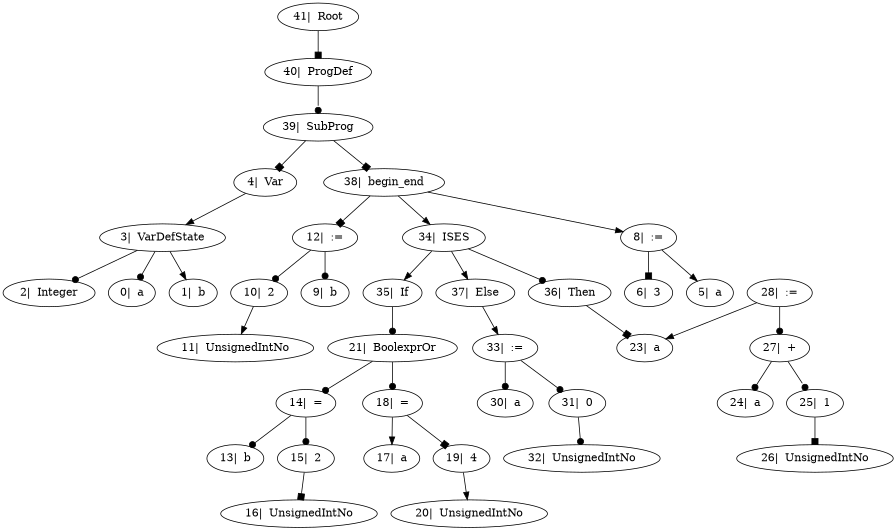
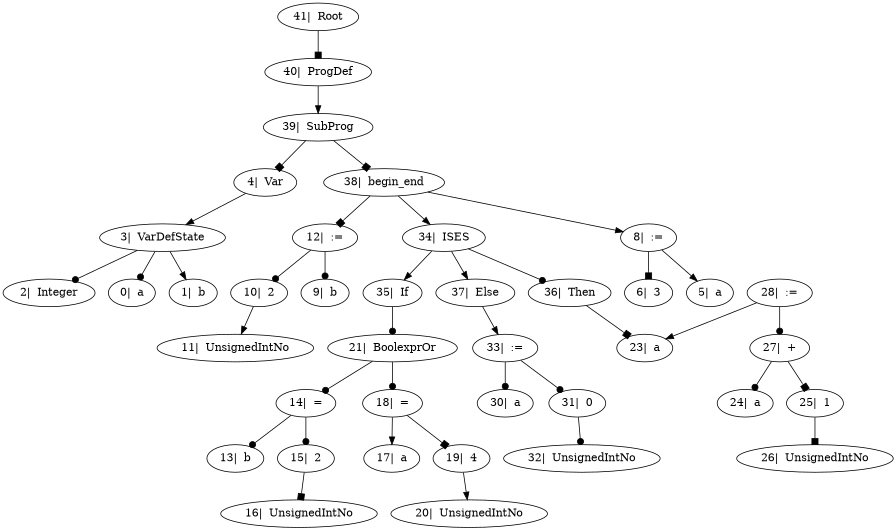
  digraph {
    edge [arrowhead=dot]
    "41|  Root"
    "40|  ProgDef"
    "39|  SubProg"
    "4|  Var"
    "38|  begin_end"
    "3|  VarDefState"
    "8|  :="
    "12|  :="
    "34|  ISES"
    "0|  a"
    "1|  b"
    "2|  Integer"
    "5|  a"
    "6|  3"
    "9|  b"
    "10|  2"
    "35|  If"
    "36|  Then"
    "37|  Else"
    "11|  UnsignedIntNo"
    "21|  BoolexprOr"
    "23|  a"
    "33|  :="
    "14|  ="
    "18|  ="
    "13|  b"
    "15|  2"
    "17|  a"
    "19|  4"
    "16|  UnsignedIntNo"
    "20|  UnsignedIntNo"
    "28|  :="
    "27|  +"
    "24|  a"
    "25|  1"
    "26|  UnsignedIntNo"
    "30|  a"
    "31|  0"
    "32|  UnsignedIntNo"
    "41|  Root" -> "40|  ProgDef" [arrowhead=box]
-   "40|  ProgDef" -> "39|  SubProg"
+   "40|  ProgDef" -> "39|  SubProg" [arrowhead=normal]
    "39|  SubProg" -> "4|  Var" [arrowhead=box]
    "39|  SubProg" -> "38|  begin_end" [arrowhead=box]
    "4|  Var" -> "3|  VarDefState" [arrowhead=normal]
    "38|  begin_end" -> "8|  :=" [arrowhead=normal]
    "38|  begin_end" -> "12|  :=" [arrowhead=box]
    "38|  begin_end" -> "34|  ISES" [arrowhead=normal]
    "3|  VarDefState" -> "0|  a"
    "3|  VarDefState" -> "1|  b" [arrowhead=normal]
    "3|  VarDefState" -> "2|  Integer"
    "8|  :=" -> "5|  a" [arrowhead=normal]
    "8|  :=" -> "6|  3" [arrowhead=box]
    "12|  :=" -> "9|  b"
    "12|  :=" -> "10|  2"
    "34|  ISES" -> "35|  If" [arrowhead=normal]
    "34|  ISES" -> "36|  Then"
    "34|  ISES" -> "37|  Else" [arrowhead=normal]
    "10|  2" -> "11|  UnsignedIntNo" [arrowhead=normal]
    "35|  If" -> "21|  BoolexprOr"
    "36|  Then" -> "23|  a" [arrowhead=box]
    "37|  Else" -> "33|  :=" [arrowhead=normal]
    "21|  BoolexprOr" -> "14|  ="
    "21|  BoolexprOr" -> "18|  ="
    "33|  :=" -> "30|  a"
    "33|  :=" -> "31|  0"
    "14|  =" -> "13|  b"
    "14|  =" -> "15|  2"
    "18|  =" -> "17|  a" [arrowhead=normal]
    "18|  =" -> "19|  4" [arrowhead=box]
    "15|  2" -> "16|  UnsignedIntNo" [arrowhead=box]
    "19|  4" -> "20|  UnsignedIntNo" [arrowhead=normal]
    "28|  :=" -> "23|  a" [arrowhead=normal]
    "28|  :=" -> "27|  +"
    "27|  +" -> "24|  a"
-   "27|  +" -> "25|  1"
+   "27|  +" -> "25|  1" [arrowhead=box]
    "25|  1" -> "26|  UnsignedIntNo" [arrowhead=box]
    "31|  0" -> "32|  UnsignedIntNo"
  }
